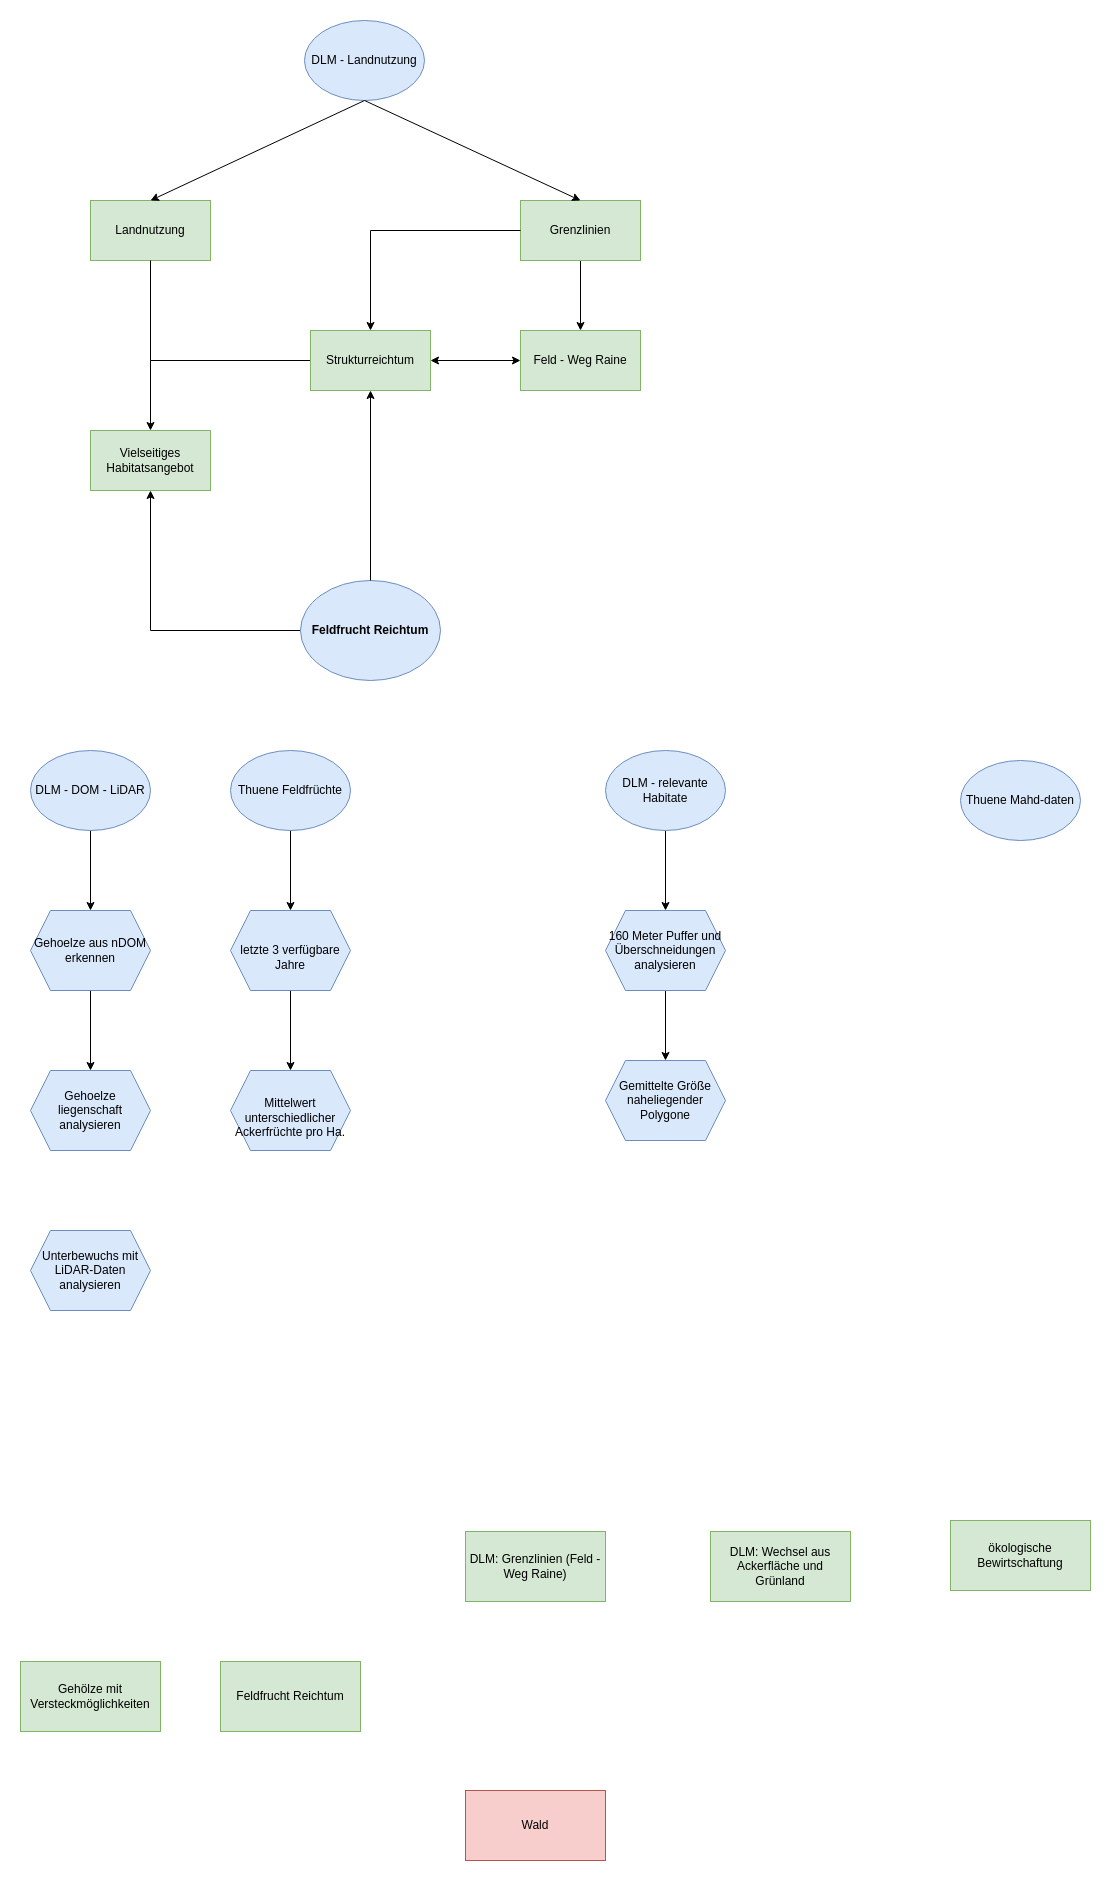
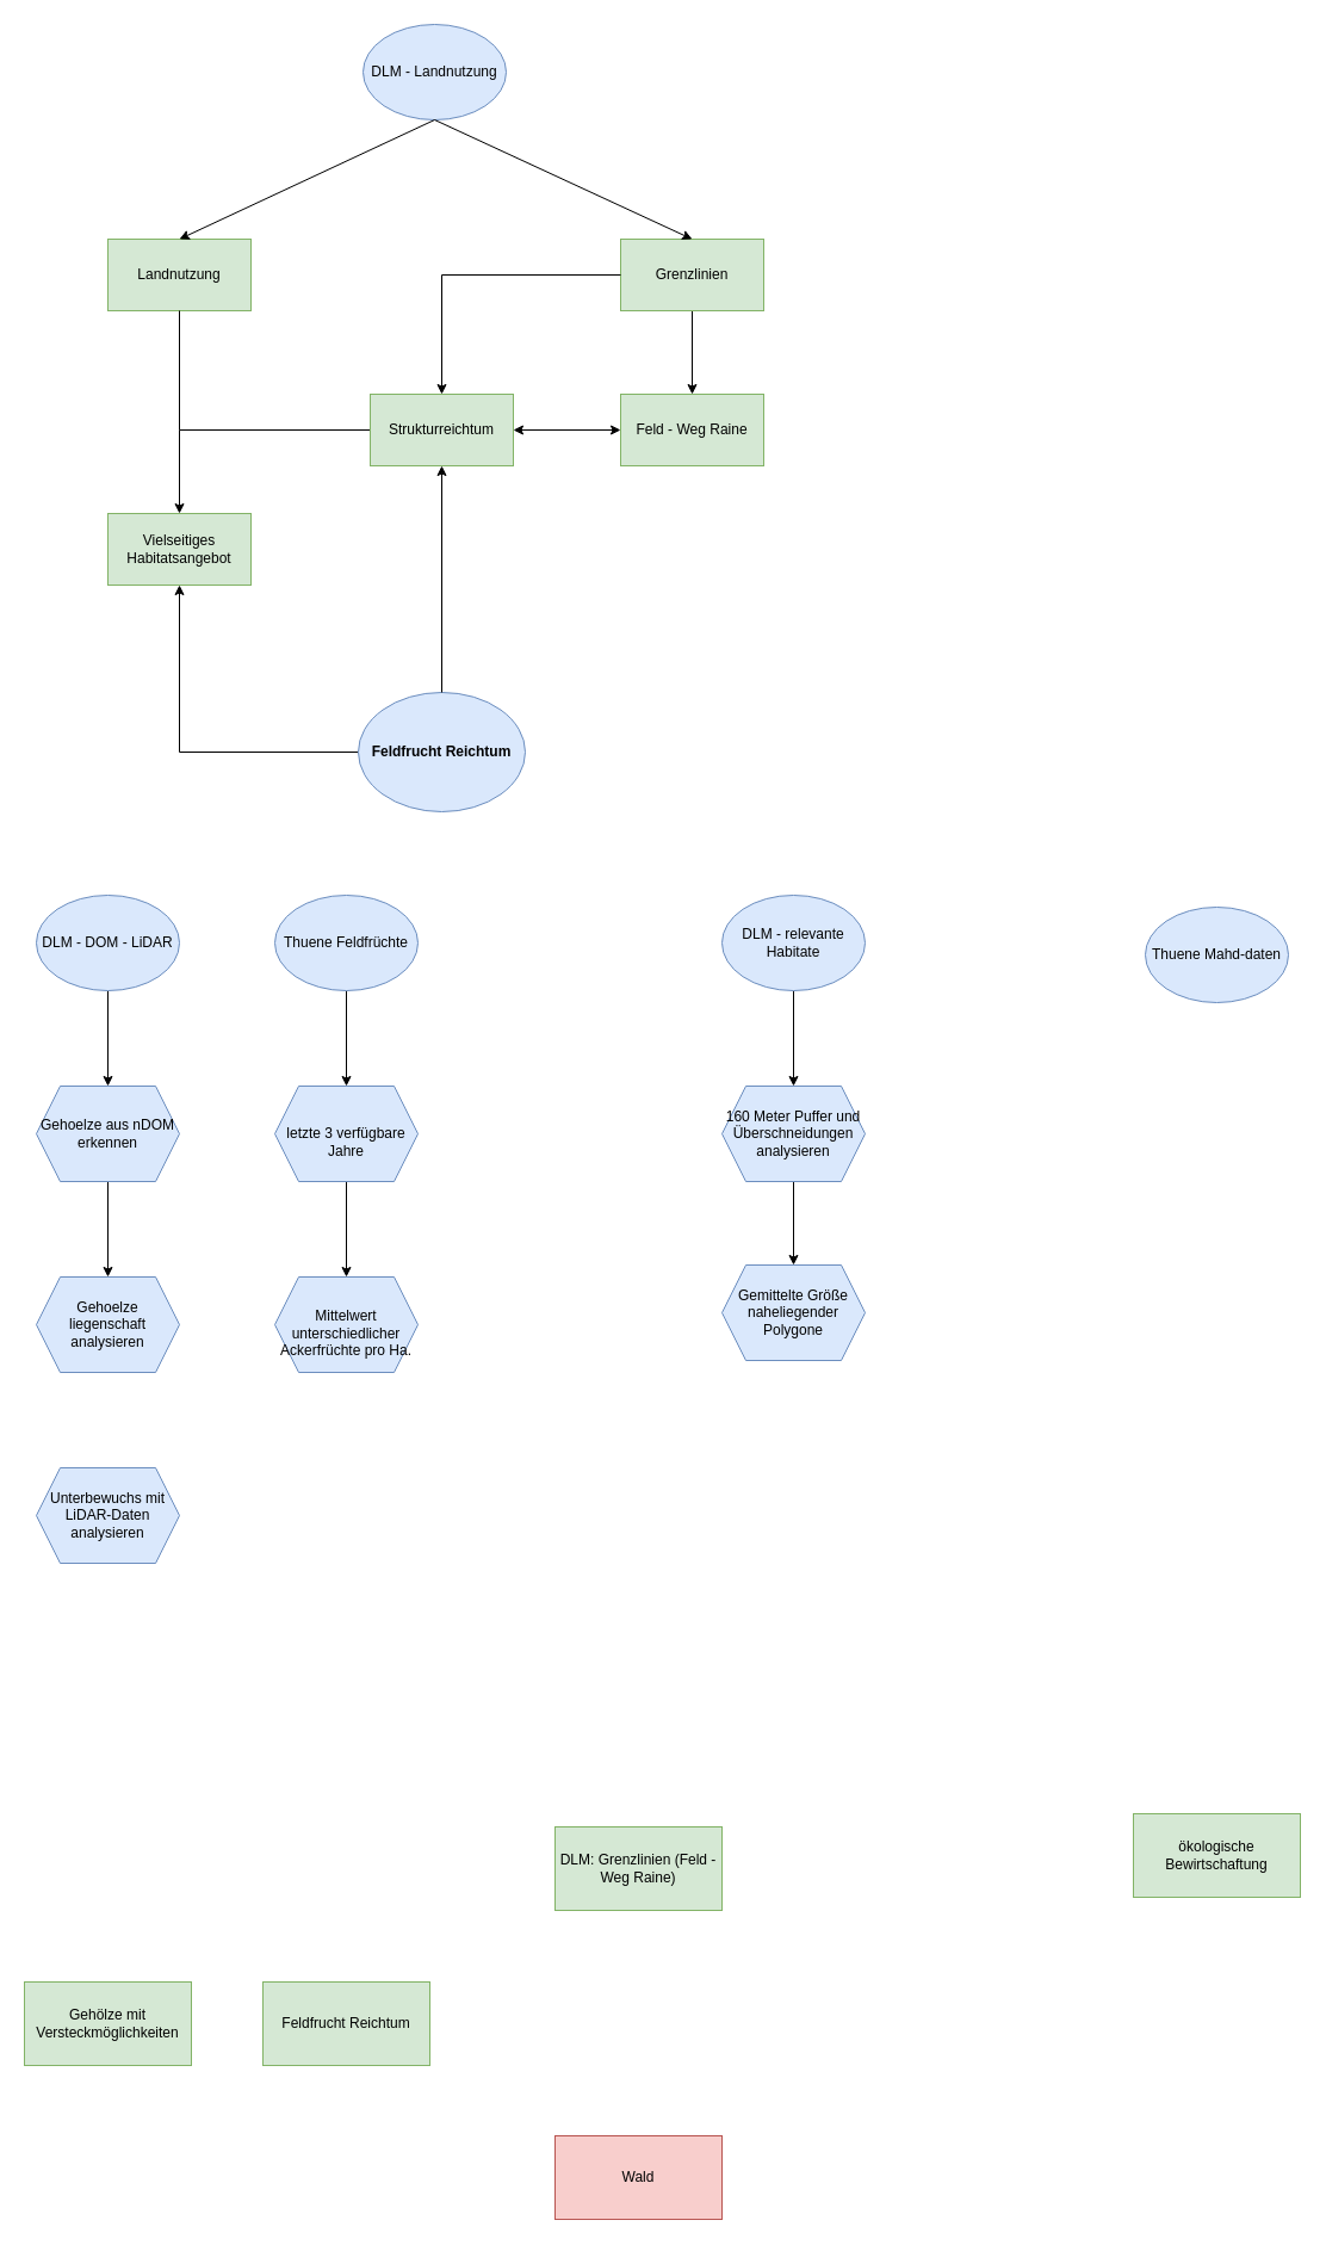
  <mxCell id="0" />
  <mxCell id="1" parent="0" />
  <mxCell id="2" value="Feld - Weg Raine" style="rounded=0;whiteSpace=wrap;html=1;fillColor=#d5e8d4;strokeColor=#82b366;" parent="1" vertex="1"><mxGeometry x="520" y="330" width="120" height="60" as="geometry" /></mxCell>
  <mxCell id="3" value="" style="edgeStyle=orthogonalEdgeStyle;rounded=0;orthogonalLoop=1;jettySize=auto;html=1;" parent="1" source="4" target="5" edge="1"><mxGeometry relative="1" as="geometry" /></mxCell>
  <mxCell id="4" value="Strukturreichtum" style="rounded=0;whiteSpace=wrap;html=1;fillColor=#d5e8d4;strokeColor=#82b366;" parent="1" vertex="1"><mxGeometry x="310" y="330" width="120" height="60" as="geometry" /></mxCell>
  <mxCell id="5" value="Vielseitiges Habitatsangebot" style="rounded=0;whiteSpace=wrap;html=1;fillColor=#d5e8d4;strokeColor=#82b366;" parent="1" vertex="1"><mxGeometry x="90" y="430" width="120" height="60" as="geometry" /></mxCell>
  <mxCell id="6" value="" style="endArrow=classic;startArrow=classic;html=1;rounded=0;entryX=1;entryY=0.5;entryDx=0;entryDy=0;exitX=0;exitY=0.5;exitDx=0;exitDy=0;" parent="1" source="2" target="4" edge="1"><mxGeometry width="50" height="50" relative="1" as="geometry"><mxPoint x="500" y="400" as="sourcePoint" /><mxPoint x="380" y="330" as="targetPoint" /></mxGeometry></mxCell>
  <mxCell id="7" value="" style="edgeStyle=orthogonalEdgeStyle;rounded=0;orthogonalLoop=1;jettySize=auto;html=1;" parent="1" source="8" target="5" edge="1"><mxGeometry relative="1" as="geometry" /></mxCell>
  <mxCell id="8" value="&lt;b&gt;Feldfrucht Reichtum&lt;br&gt;&lt;/b&gt;" style="ellipse;whiteSpace=wrap;html=1;fillColor=#dae8fc;strokeColor=#6c8ebf;" parent="1" vertex="1"><mxGeometry x="300" y="580" width="140" height="100" as="geometry" /></mxCell>
  <mxCell id="9" value="DLM - Landnutzung" style="ellipse;whiteSpace=wrap;html=1;fillColor=#dae8fc;strokeColor=#6c8ebf;" parent="1" vertex="1"><mxGeometry x="304" y="20" width="120" height="80" as="geometry" /></mxCell>
  <mxCell id="10" value="" style="edgeStyle=orthogonalEdgeStyle;rounded=0;orthogonalLoop=1;jettySize=auto;html=1;" parent="1" source="11" target="2" edge="1"><mxGeometry relative="1" as="geometry" /></mxCell>
  <mxCell id="11" value="Grenzlinien" style="rounded=0;whiteSpace=wrap;html=1;fillColor=#d5e8d4;strokeColor=#82b366;" parent="1" vertex="1"><mxGeometry x="520" y="200" width="120" height="60" as="geometry" /></mxCell>
  <mxCell id="12" value="Landnutzung" style="rounded=0;whiteSpace=wrap;html=1;fillColor=#d5e8d4;strokeColor=#82b366;" parent="1" vertex="1"><mxGeometry x="90" y="200" width="120" height="60" as="geometry" /></mxCell>
  <mxCell id="13" value="" style="endArrow=classic;html=1;rounded=0;entryX=0.5;entryY=1;entryDx=0;entryDy=0;exitX=0.5;exitY=0;exitDx=0;exitDy=0;" parent="1" source="8" target="4" edge="1"><mxGeometry width="50" height="50" relative="1" as="geometry"><mxPoint x="340" y="420" as="sourcePoint" /><mxPoint x="390" y="370" as="targetPoint" /></mxGeometry></mxCell>
  <mxCell id="14" value="" style="endArrow=classic;html=1;rounded=0;entryX=0.5;entryY=0;entryDx=0;entryDy=0;exitX=0.5;exitY=1;exitDx=0;exitDy=0;" parent="1" source="9" target="11" edge="1"><mxGeometry width="50" height="50" relative="1" as="geometry"><mxPoint x="310" y="130" as="sourcePoint" /><mxPoint x="390" y="320" as="targetPoint" /></mxGeometry></mxCell>
  <mxCell id="15" value="" style="endArrow=classic;html=1;rounded=0;entryX=0.5;entryY=0;entryDx=0;entryDy=0;exitX=0.5;exitY=1;exitDx=0;exitDy=0;" parent="1" source="9" target="12" edge="1"><mxGeometry width="50" height="50" relative="1" as="geometry"><mxPoint x="364" y="160" as="sourcePoint" /><mxPoint x="234" y="200" as="targetPoint" /></mxGeometry></mxCell>
  <mxCell id="16" value="" style="endArrow=none;html=1;rounded=0;entryX=0.5;entryY=1;entryDx=0;entryDy=0;" parent="1" target="12" edge="1"><mxGeometry width="50" height="50" relative="1" as="geometry"><mxPoint x="150" y="360" as="sourcePoint" /><mxPoint x="390" y="370" as="targetPoint" /></mxGeometry></mxCell>
  <mxCell id="17" value="" style="endArrow=classic;html=1;rounded=0;exitX=0;exitY=0.5;exitDx=0;exitDy=0;entryX=0.5;entryY=0;entryDx=0;entryDy=0;" parent="1" source="11" target="4" edge="1"><mxGeometry width="50" height="50" relative="1" as="geometry"><mxPoint x="340" y="420" as="sourcePoint" /><mxPoint x="390" y="370" as="targetPoint" /><Array as="points"><mxPoint x="370" y="230" /></Array></mxGeometry></mxCell>
  <mxCell id="18" value="Gehölze mit Versteckmöglichkeiten" style="rounded=0;whiteSpace=wrap;html=1;fillColor=#d5e8d4;strokeColor=#82b366;" parent="1" vertex="1"><mxGeometry x="20" y="1661" width="140" height="70" as="geometry" /></mxCell>
  <mxCell id="19" value="Wald" style="rounded=0;whiteSpace=wrap;html=1;fillColor=#f8cecc;strokeColor=#b85450;" parent="1" vertex="1"><mxGeometry x="465" y="1790" width="140" height="70" as="geometry" /></mxCell>
  <mxCell id="20" value="Feldfrucht Reichtum" style="rounded=0;whiteSpace=wrap;html=1;fillColor=#d5e8d4;strokeColor=#82b366;" parent="1" vertex="1"><mxGeometry x="220" y="1661" width="140" height="70" as="geometry" /></mxCell>
  <mxCell id="21" value="DLM: Grenzlinien (Feld - Weg Raine)" style="rounded=0;whiteSpace=wrap;html=1;fillColor=#d5e8d4;strokeColor=#82b366;" parent="1" vertex="1"><mxGeometry x="465" y="1531" width="140" height="70" as="geometry" /></mxCell>
- <mxCell id="22" value="DLM: Wechsel aus Ackerfläche und Grünland" style="rounded=0;whiteSpace=wrap;html=1;fillColor=#d5e8d4;strokeColor=#82b366;" parent="1" vertex="1"><mxGeometry x="710" y="1531" width="140" height="70" as="geometry" /></mxCell>
  <mxCell id="23" value="ökologische Bewirtschaftung" style="rounded=0;whiteSpace=wrap;html=1;fillColor=#d5e8d4;strokeColor=#82b366;" parent="1" vertex="1"><mxGeometry x="950" y="1520" width="140" height="70" as="geometry" /></mxCell>
  <mxCell id="24" value="" style="edgeStyle=orthogonalEdgeStyle;rounded=0;orthogonalLoop=1;jettySize=auto;html=1;" parent="1" source="25" target="35" edge="1"><mxGeometry relative="1" as="geometry" /></mxCell>
  <mxCell id="25" value="DLM - DOM - LiDAR" style="ellipse;whiteSpace=wrap;html=1;fillColor=#dae8fc;strokeColor=#6c8ebf;" parent="1" vertex="1"><mxGeometry x="30" y="750" width="120" height="80" as="geometry" /></mxCell>
  <mxCell id="26" value="" style="edgeStyle=orthogonalEdgeStyle;rounded=0;orthogonalLoop=1;jettySize=auto;html=1;" edge="1" parent="1" source="27" target="40"><mxGeometry relative="1" as="geometry" /></mxCell>
  <mxCell id="27" value="DLM - relevante Habitate" style="ellipse;whiteSpace=wrap;html=1;fillColor=#dae8fc;strokeColor=#6c8ebf;" parent="1" vertex="1"><mxGeometry x="605" y="750" width="120" height="80" as="geometry" /></mxCell>
  <mxCell id="28" value="" style="edgeStyle=orthogonalEdgeStyle;rounded=0;orthogonalLoop=1;jettySize=auto;html=1;" parent="1" source="29" target="32" edge="1"><mxGeometry relative="1" as="geometry" /></mxCell>
  <mxCell id="29" value="Thuene Feldfrüchte" style="ellipse;whiteSpace=wrap;html=1;fillColor=#dae8fc;strokeColor=#6c8ebf;" parent="1" vertex="1"><mxGeometry x="230" y="750" width="120" height="80" as="geometry" /></mxCell>
  <mxCell id="30" value="Thuene Mahd-daten" style="ellipse;whiteSpace=wrap;html=1;fillColor=#dae8fc;strokeColor=#6c8ebf;" parent="1" vertex="1"><mxGeometry x="960" y="760" width="120" height="80" as="geometry" /></mxCell>
  <mxCell id="31" value="" style="edgeStyle=orthogonalEdgeStyle;rounded=0;orthogonalLoop=1;jettySize=auto;html=1;" parent="1" source="32" target="33" edge="1"><mxGeometry relative="1" as="geometry" /></mxCell>
  <mxCell id="32" value="&lt;br&gt;letzte 3 verfügbare Jahre&lt;br&gt;" style="shape=hexagon;perimeter=hexagonPerimeter2;whiteSpace=wrap;html=1;fixedSize=1;fillColor=#dae8fc;strokeColor=#6c8ebf;" parent="1" vertex="1"><mxGeometry x="230" y="910" width="120" height="80" as="geometry" /></mxCell>
  <mxCell id="33" value="&lt;br&gt;Mittelwert unterschiedlicher Ackerfrüchte pro Ha. " style="shape=hexagon;perimeter=hexagonPerimeter2;whiteSpace=wrap;html=1;fixedSize=1;fillColor=#dae8fc;strokeColor=#6c8ebf;" parent="1" vertex="1"><mxGeometry x="230" y="1070" width="120" height="80" as="geometry" /></mxCell>
  <mxCell id="34" value="" style="edgeStyle=orthogonalEdgeStyle;rounded=0;orthogonalLoop=1;jettySize=auto;html=1;" parent="1" source="35" target="36" edge="1"><mxGeometry relative="1" as="geometry" /></mxCell>
  <mxCell id="35" value="Gehoelze aus nDOM erkennen" style="shape=hexagon;perimeter=hexagonPerimeter2;whiteSpace=wrap;html=1;fixedSize=1;fillColor=#dae8fc;strokeColor=#6c8ebf;" parent="1" vertex="1"><mxGeometry x="30" y="910" width="120" height="80" as="geometry" /></mxCell>
  <mxCell id="36" value="Gehoelze liegenschaft analysieren" style="shape=hexagon;perimeter=hexagonPerimeter2;whiteSpace=wrap;html=1;fixedSize=1;fillColor=#dae8fc;strokeColor=#6c8ebf;" parent="1" vertex="1"><mxGeometry x="30" y="1070" width="120" height="80" as="geometry" /></mxCell>
  <mxCell id="37" value="Unterbewuchs mit LiDAR-Daten analysieren" style="shape=hexagon;perimeter=hexagonPerimeter2;whiteSpace=wrap;html=1;fixedSize=1;fillColor=#dae8fc;strokeColor=#6c8ebf;" parent="1" vertex="1"><mxGeometry x="30" y="1230" width="120" height="80" as="geometry" /></mxCell>
  <mxCell id="38" value="Gemittelte Größe naheliegender Polygone" style="shape=hexagon;perimeter=hexagonPerimeter2;whiteSpace=wrap;html=1;fixedSize=1;fillColor=#dae8fc;strokeColor=#6c8ebf;" vertex="1" parent="1"><mxGeometry x="605" y="1060" width="120" height="80" as="geometry" /></mxCell>
  <mxCell id="39" value="" style="edgeStyle=orthogonalEdgeStyle;rounded=0;orthogonalLoop=1;jettySize=auto;html=1;" edge="1" parent="1" source="40" target="38"><mxGeometry relative="1" as="geometry" /></mxCell>
  <mxCell id="40" value="160 Meter Puffer und Überschneidungen analysieren" style="shape=hexagon;perimeter=hexagonPerimeter2;whiteSpace=wrap;html=1;fixedSize=1;fillColor=#dae8fc;strokeColor=#6c8ebf;" vertex="1" parent="1"><mxGeometry x="605" y="910" width="120" height="80" as="geometry" /></mxCell>
